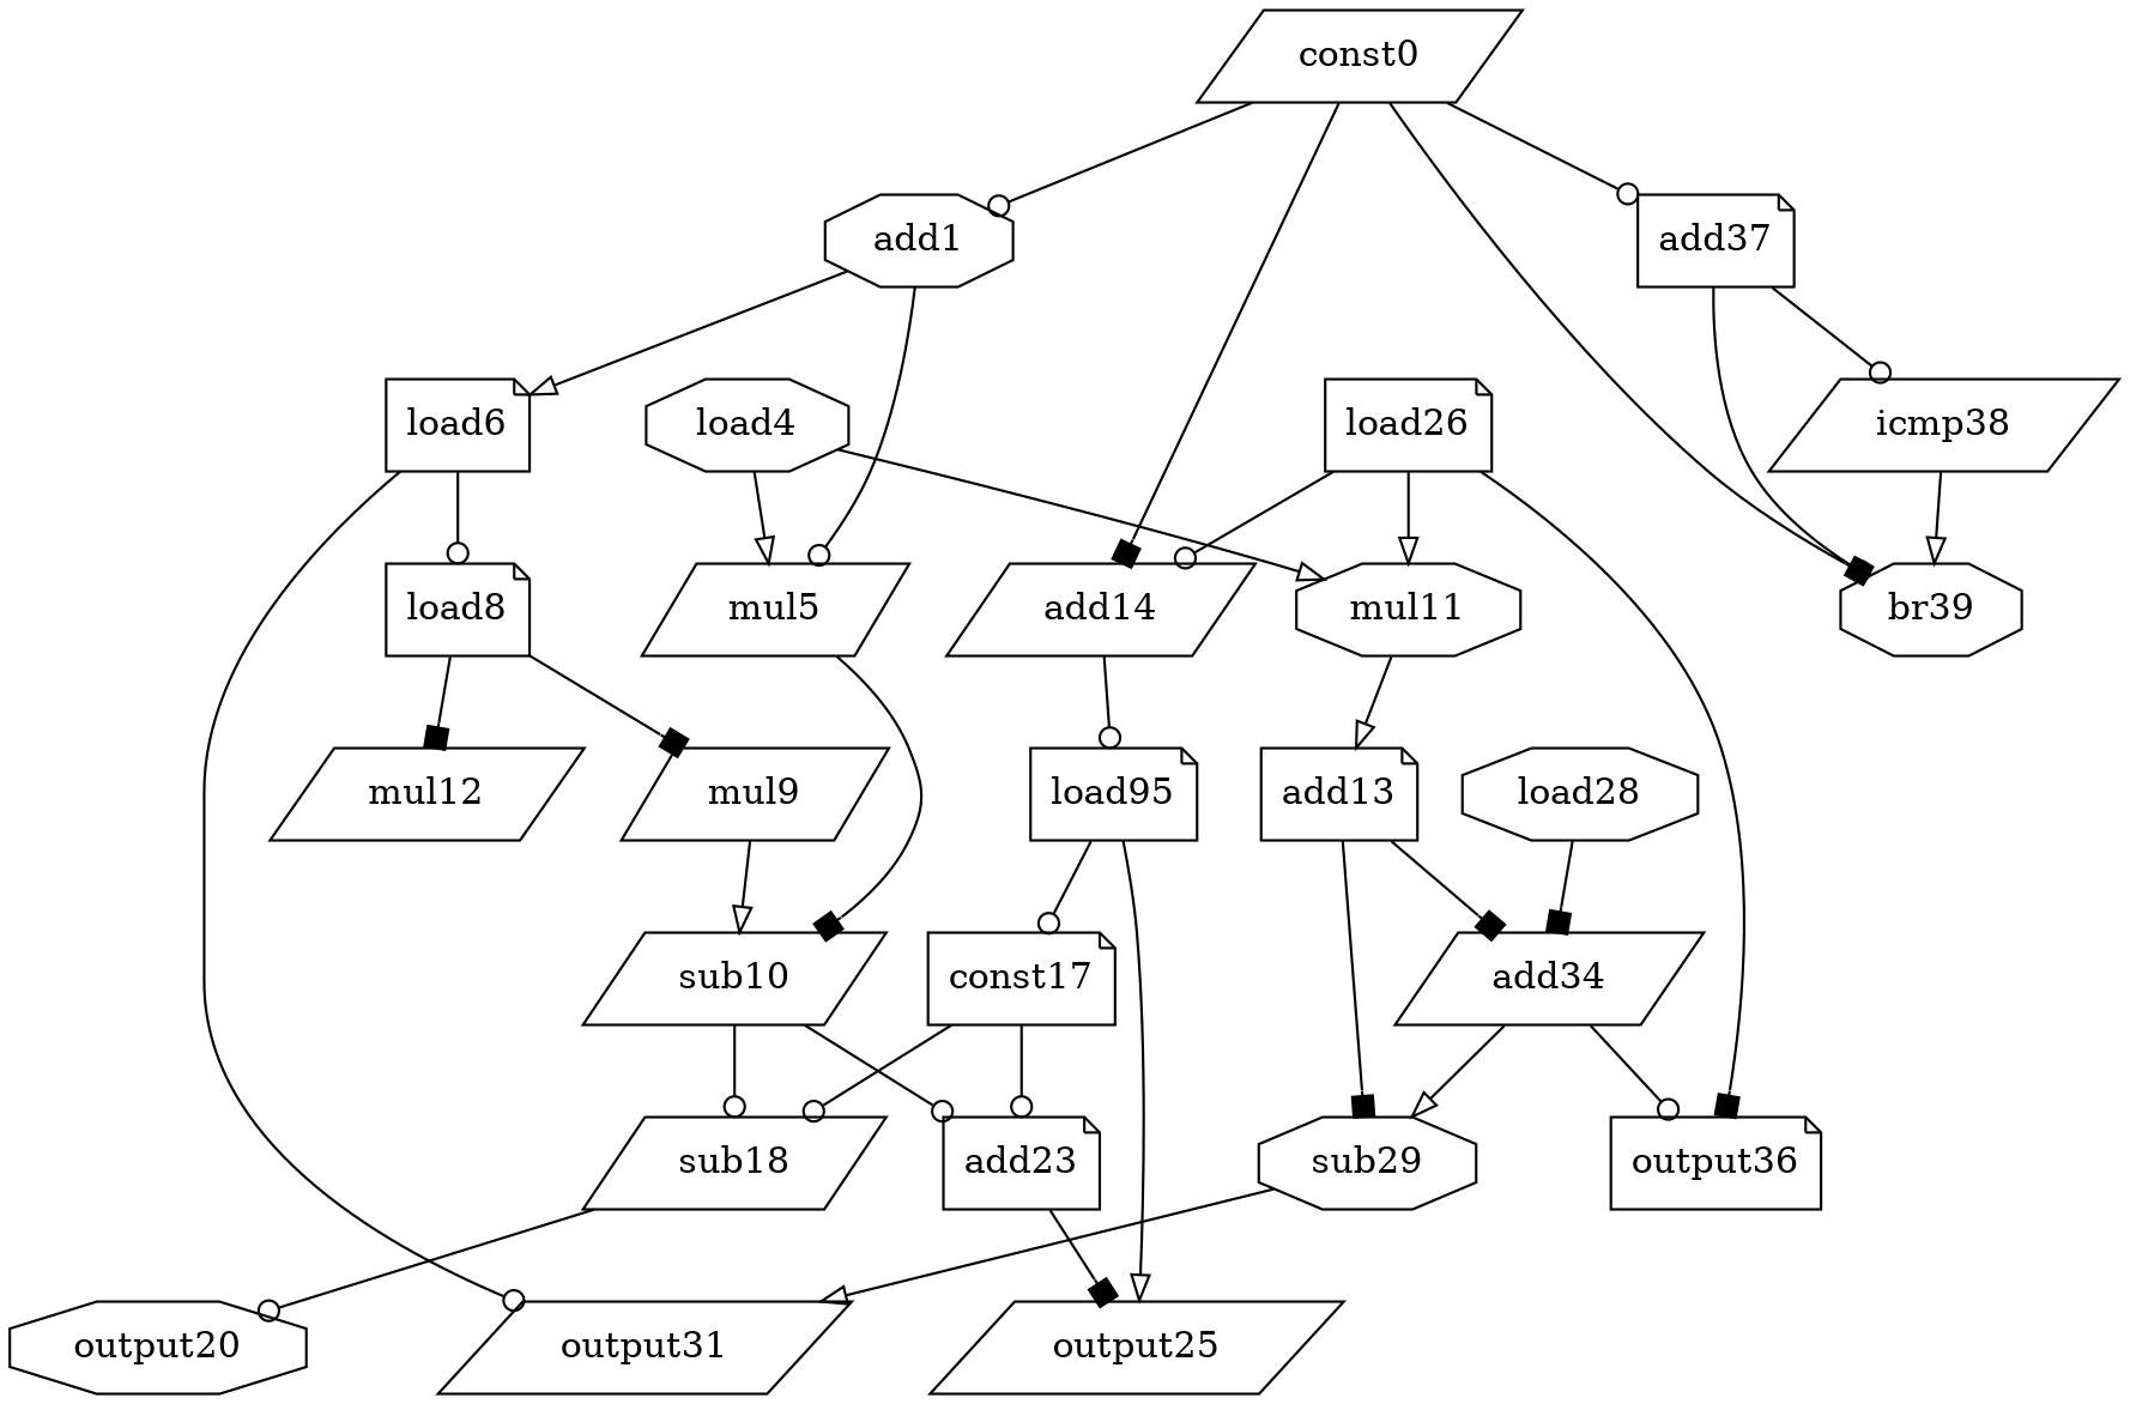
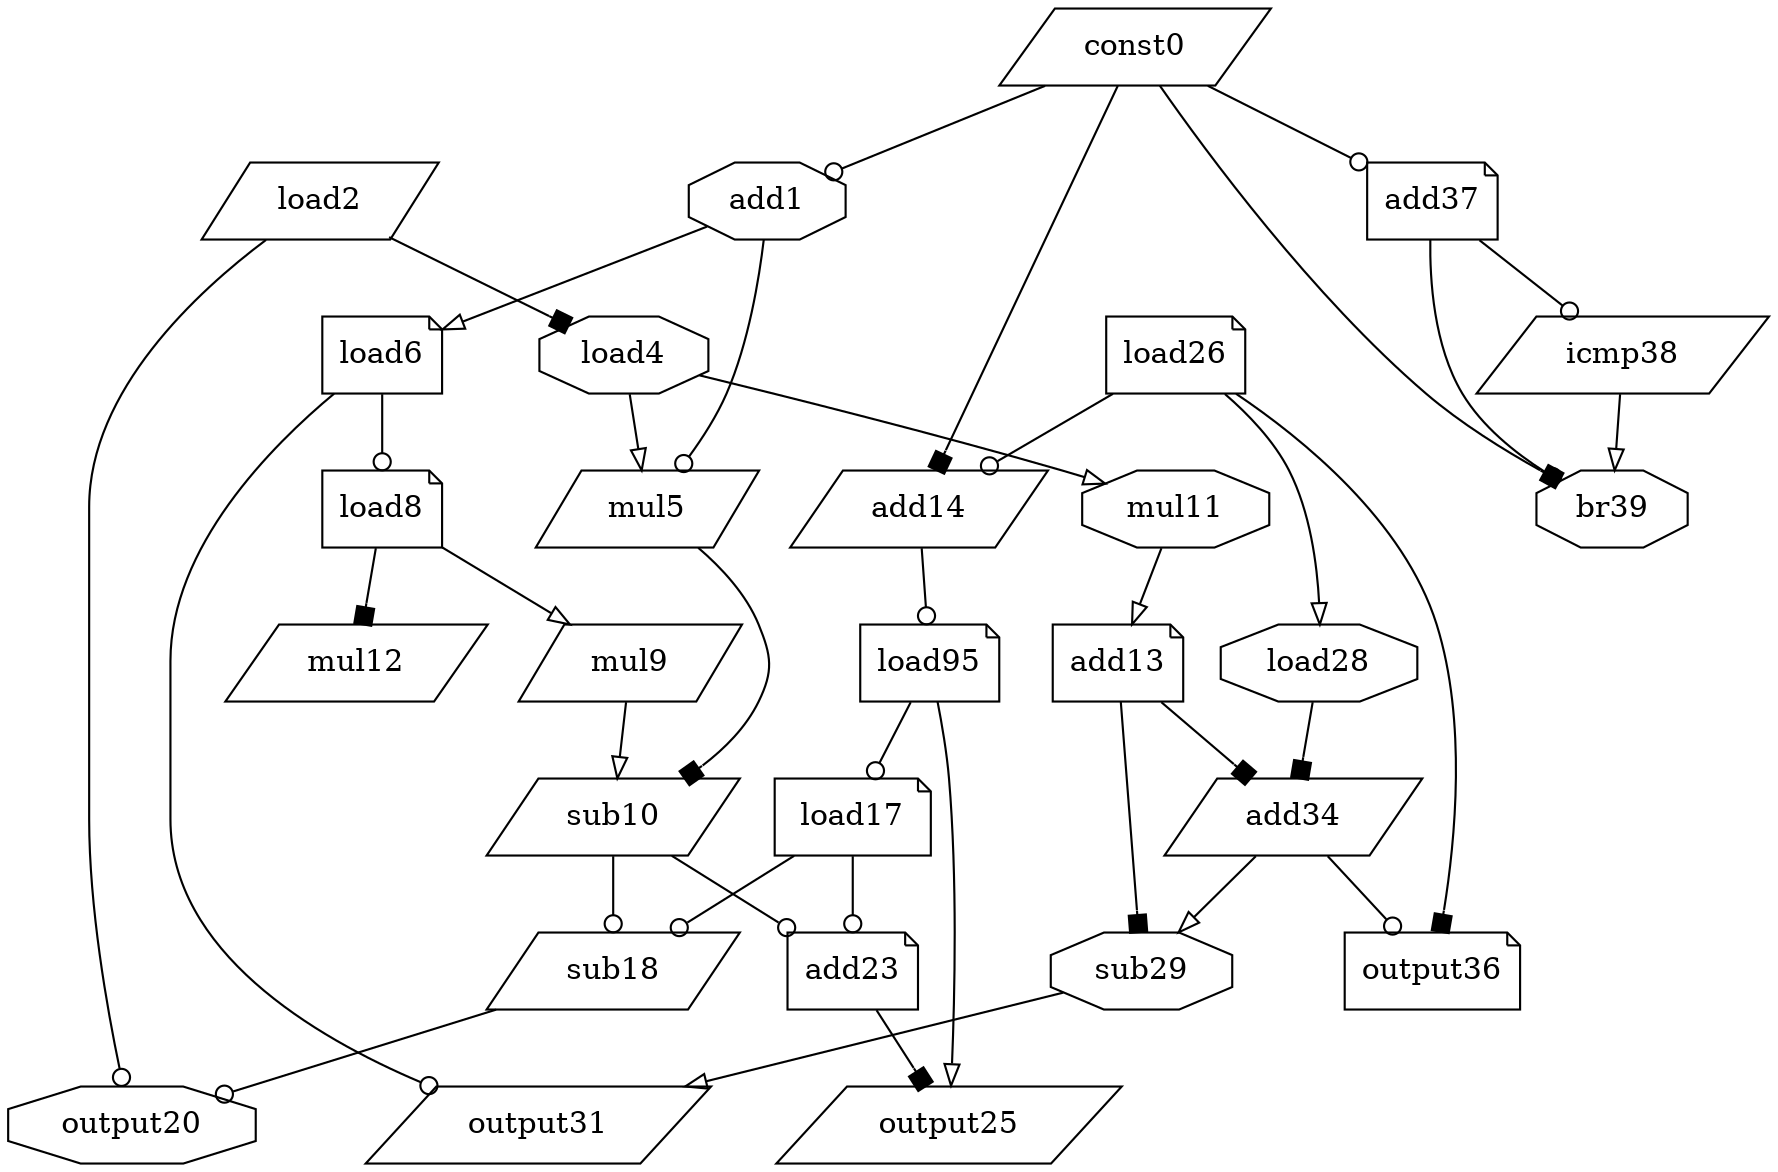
  digraph {
    node [opcode=load shape=parallelogram]
    edge [arrowhead=odot operand=0]
    const0 [const_value=" 0" opcode=const]
    add1 [opcode=add shape=octagon]
    add14 [opcode=add]
    add37 [opcode=add shape=note]
    br39 [opcode=br shape=octagon]
    load6 [shape=note]
    mul5 [opcode=mul]
    n8 [label=load95 shape=note]
    icmp38 [opcode=icmp]
    load4 [shape=octagon]
+   load2
    output20 [opcode=output shape=octagon]
    load8 [shape=note]
    output31 [opcode=output]
    mul11 [opcode=mul shape=octagon]
    sub10 [opcode=sub]
    add13 [opcode=add shape=note]
    sub18 [opcode=sub]
    add23 [opcode=add shape=note]
    mul9 [opcode=mul]
    mul12 [opcode=mul]
    output25 [opcode=output]
    sub29 [opcode=sub shape=octagon]
    add34 [opcode=add]
    output36 [opcode=output shape=note]
-   load17 [shape=note label=const17]
+   load17 [shape=note]
    load26 [shape=note]
    load28 [shape=octagon]
    const0 -> add1
    const0 -> add14 [arrowhead=box]
    const0 -> add37
    const0 -> br39 [arrowhead=box]
    add1 -> load6 [arrowhead=onormal]
    add1 -> mul5
    add14 -> n8
    add37 -> br39 [operand=1]
    add37 -> icmp38
    load6 -> load8
    load6 -> output31
    mul5 -> sub10 [arrowhead=box]
    n8 -> output25 [arrowhead=onormal]
    n8 -> load17
    icmp38 -> br39 [arrowhead=onormal operand=2]
    load4 -> mul5 [arrowhead=onormal]
    load4 -> mul11 [arrowhead=onormal]
-   load8 -> mul9 [arrowhead=box]
+   load2 -> load4 [arrowhead=box]
+   load2 -> output20
+   load8 -> mul9 [arrowhead=onormal]
    load8 -> mul12 [arrowhead=box]
    mul11 -> add13 [arrowhead=onormal]
    sub10 -> sub18
    sub10 -> add23
    add13 -> sub29 [arrowhead=box]
    add13 -> add34 [arrowhead=box]
    sub18 -> output20 [operand=1]
    add23 -> output25 [arrowhead=box operand=1]
    mul9 -> sub10 [arrowhead=onormal operand=1]
    sub29 -> output31 [arrowhead=onormal operand=1]
    add34 -> sub29 [arrowhead=onormal operand=1]
    add34 -> output36 [operand=1]
    load17 -> sub18 [operand=1]
    load17 -> add23 [operand=1]
    load26 -> add14
    load26 -> output36 [arrowhead=box]
-   load26 -> mul11 [arrowhead=onormal]
+   load26 -> load28 [arrowhead=onormal]
    load28 -> add34 [arrowhead=box operand=1]
  }
